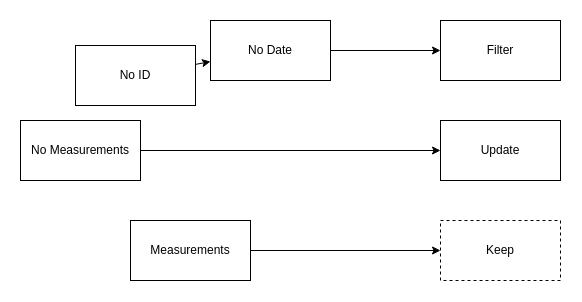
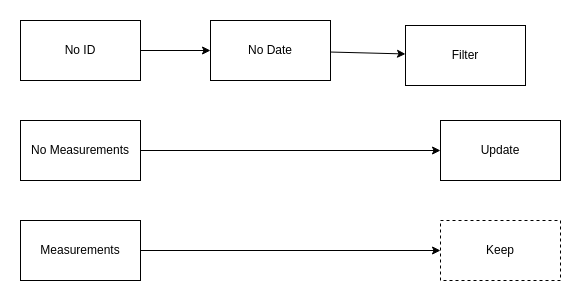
  <mxCell id="0" />
  <mxCell id="1" parent="0" />
  <mxCell id="2" style="edgeStyle=none;html=1;" edge="1" parent="1" source="3" target="9"><mxGeometry relative="1" as="geometry" /></mxCell>
- <mxCell id="3" value="No ID" style="whiteSpace=wrap;html=1;" vertex="1" parent="1"><mxGeometry x="75" y="45" width="120" height="60" as="geometry" /></mxCell>
+ <mxCell id="3" value="No ID" style="whiteSpace=wrap;html=1;" vertex="1" parent="1"><mxGeometry x="20" y="20" width="120" height="60" as="geometry" /></mxCell>
  <mxCell id="4" style="edgeStyle=none;html=1;" edge="1" parent="1" source="5" target="7"><mxGeometry relative="1" as="geometry" /></mxCell>
- <mxCell id="5" value="Measurements" style="whiteSpace=wrap;html=1;" vertex="1" parent="1"><mxGeometry x="130" y="220" width="120" height="60" as="geometry" /></mxCell>
- <mxCell id="6" value="Filter" style="whiteSpace=wrap;html=1;" vertex="1" parent="1"><mxGeometry x="440" y="20" width="120" height="60" as="geometry" /></mxCell>
+ <mxCell id="5" value="Measurements" style="whiteSpace=wrap;html=1;" vertex="1" parent="1"><mxGeometry x="20" y="220" width="120" height="60" as="geometry" /></mxCell>
+ <mxCell id="6" value="Filter" style="whiteSpace=wrap;html=1;" vertex="1" parent="1"><mxGeometry x="405" y="25" width="120" height="60" as="geometry" /></mxCell>
  <mxCell id="7" value="Keep" style="whiteSpace=wrap;html=1;dashed=1;" vertex="1" parent="1"><mxGeometry x="440" y="220" width="120" height="60" as="geometry" /></mxCell>
  <mxCell id="8" style="edgeStyle=none;html=1;" edge="1" parent="1" source="9" target="6"><mxGeometry relative="1" as="geometry" /></mxCell>
  <mxCell id="9" value="No Date" style="whiteSpace=wrap;html=1;" vertex="1" parent="1"><mxGeometry x="210" y="20" width="120" height="60" as="geometry" /></mxCell>
  <mxCell id="10" value="Update" style="whiteSpace=wrap;html=1;" vertex="1" parent="1"><mxGeometry x="440" y="120" width="120" height="60" as="geometry" /></mxCell>
  <mxCell id="11" style="edgeStyle=none;html=1;" edge="1" parent="1" source="12" target="10"><mxGeometry relative="1" as="geometry" /></mxCell>
  <mxCell id="12" value="No Measurements" style="whiteSpace=wrap;html=1;" vertex="1" parent="1"><mxGeometry x="20" y="120" width="120" height="60" as="geometry" /></mxCell>
